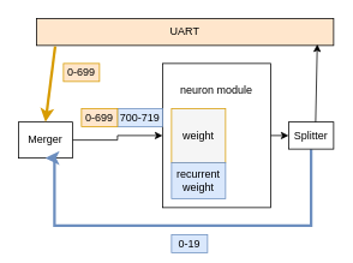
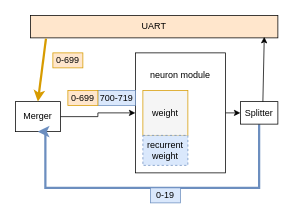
  <mxCell id="0" />
  <mxCell id="1" parent="0" />
  <mxCell id="2" style="edgeStyle=orthogonalEdgeStyle;rounded=0;orthogonalLoop=1;jettySize=auto;html=1;exitX=1;exitY=0.5;exitDx=0;exitDy=0;entryX=0;entryY=0.5;entryDx=0;entryDy=0;" edge="1" parent="1" source="3" target="10"><mxGeometry relative="1" as="geometry" /></mxCell>
  <mxCell id="3" value="&lt;div&gt;neuron module&lt;/div&gt;&lt;div&gt;&lt;br&gt;&lt;/div&gt;&lt;div&gt;&lt;br&gt;&lt;/div&gt;&lt;div&gt;&lt;br&gt;&lt;/div&gt;&lt;div&gt;&lt;br&gt;&lt;/div&gt;&lt;div&gt;&lt;br&gt;&lt;/div&gt;&lt;div&gt;&lt;br&gt;&lt;/div&gt;&lt;div&gt;&lt;br&gt;&lt;/div&gt;" style="rounded=0;whiteSpace=wrap;html=1;" vertex="1" parent="1"><mxGeometry x="180" y="70" width="120" height="160" as="geometry" /></mxCell>
  <mxCell id="4" value="weight" style="rounded=0;whiteSpace=wrap;html=1;fillColor=#f5f5f5;strokeColor=#d79b00;" vertex="1" parent="1"><mxGeometry x="190" y="120" width="60" height="60" as="geometry" /></mxCell>
- <mxCell id="5" value="&lt;div&gt;recurrent&lt;/div&gt;&lt;div&gt;weight&lt;br&gt;&lt;/div&gt;" style="rounded=0;whiteSpace=wrap;html=1;fillColor=#dae8fc;strokeColor=#6c8ebf;" vertex="1" parent="1"><mxGeometry x="190" y="180" width="60" height="40" as="geometry" /></mxCell>
+ <mxCell id="5" value="&lt;div&gt;recurrent&lt;/div&gt;&lt;div&gt;weight&lt;br&gt;&lt;/div&gt;" style="rounded=0;whiteSpace=wrap;html=1;fillColor=#dae8fc;strokeColor=#6c8ebf;dashed=1;" vertex="1" parent="1"><mxGeometry x="190" y="180" width="60" height="40" as="geometry" /></mxCell>
  <mxCell id="6" style="edgeStyle=orthogonalEdgeStyle;rounded=0;orthogonalLoop=1;jettySize=auto;html=1;exitX=1;exitY=0.5;exitDx=0;exitDy=0;" edge="1" parent="1" source="7" target="3"><mxGeometry relative="1" as="geometry" /></mxCell>
  <mxCell id="7" value="Merger" style="rounded=0;whiteSpace=wrap;html=1;" vertex="1" parent="1"><mxGeometry x="20" y="135" width="60" height="40" as="geometry" /></mxCell>
  <mxCell id="8" value="0-699" style="text;html=1;align=center;verticalAlign=middle;whiteSpace=wrap;rounded=0;fillColor=#ffe6cc;strokeColor=#d79b00;" vertex="1" parent="1"><mxGeometry x="70" y="70" width="40" height="20" as="geometry" /></mxCell>
  <mxCell id="9" style="edgeStyle=orthogonalEdgeStyle;rounded=0;orthogonalLoop=1;jettySize=auto;html=1;exitX=0.5;exitY=1;exitDx=0;exitDy=0;entryX=0.5;entryY=1;entryDx=0;entryDy=0;fillColor=#dae8fc;strokeColor=#6c8ebf;strokeWidth=3;" edge="1" parent="1" source="10" target="7"><mxGeometry relative="1" as="geometry"><Array as="points"><mxPoint x="345" y="250" /><mxPoint x="60" y="250" /></Array></mxGeometry></mxCell>
  <mxCell id="10" value="Splitter" style="rounded=0;whiteSpace=wrap;html=1;" vertex="1" parent="1"><mxGeometry x="320" y="135" width="50" height="30" as="geometry" /></mxCell>
  <mxCell id="11" value="UART" style="rounded=0;whiteSpace=wrap;html=1;fillColor=#ffe6cc;" vertex="1" parent="1"><mxGeometry x="40" y="20" width="330" height="30" as="geometry" /></mxCell>
  <mxCell id="12" value="" style="endArrow=classic;html=1;rounded=0;entryX=0.945;entryY=0.956;entryDx=0;entryDy=0;entryPerimeter=0;" edge="1" parent="1" target="11"><mxGeometry width="50" height="50" relative="1" as="geometry"><mxPoint x="350" y="135" as="sourcePoint" /><mxPoint x="400" y="85" as="targetPoint" /></mxGeometry></mxCell>
- <mxCell id="13" value="&lt;div&gt;0-19&lt;/div&gt;" style="text;html=1;align=center;verticalAlign=middle;whiteSpace=wrap;rounded=0;fillColor=#dae8fc;strokeColor=#6c8ebf;" vertex="1" parent="1"><mxGeometry x="190" y="260" width="40" height="20" as="geometry" /></mxCell>
+ <mxCell id="13" value="&lt;div&gt;0-19&lt;/div&gt;" style="text;html=1;align=center;verticalAlign=middle;whiteSpace=wrap;rounded=0;fillColor=#dae8fc;strokeColor=#6c8ebf;" vertex="1" parent="1"><mxGeometry x="200" y="250" width="40" height="20" as="geometry" /></mxCell>
  <mxCell id="14" value="700-719" style="text;html=1;align=center;verticalAlign=middle;whiteSpace=wrap;rounded=0;fillColor=#dae8fc;strokeColor=#6c8ebf;" vertex="1" parent="1"><mxGeometry x="130" y="120" width="50" height="20" as="geometry" /></mxCell>
  <mxCell id="15" value="0-699" style="text;html=1;align=center;verticalAlign=middle;whiteSpace=wrap;rounded=0;fillColor=#ffe6cc;strokeColor=#d79b00;" vertex="1" parent="1"><mxGeometry x="90" y="120" width="40" height="20" as="geometry" /></mxCell>
  <mxCell id="16" value="" style="endArrow=classic;html=1;rounded=0;entryX=0.5;entryY=0;entryDx=0;entryDy=0;exitX=0.063;exitY=1.035;exitDx=0;exitDy=0;exitPerimeter=0;fillColor=#ffe6cc;strokeColor=#d79b00;strokeWidth=3;" edge="1" parent="1" source="11" target="7"><mxGeometry width="50" height="50" relative="1" as="geometry"><mxPoint x="20" y="110" as="sourcePoint" /><mxPoint x="70" y="60" as="targetPoint" /></mxGeometry></mxCell>
